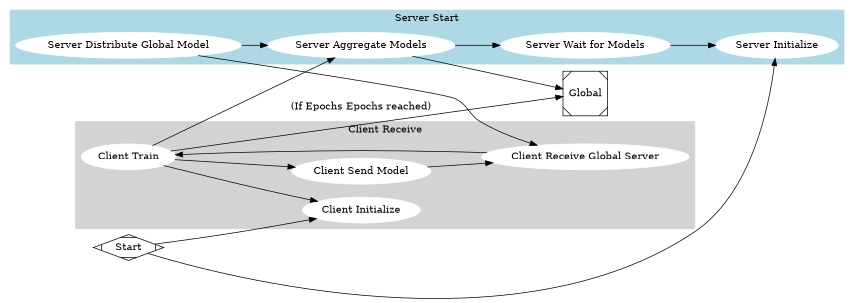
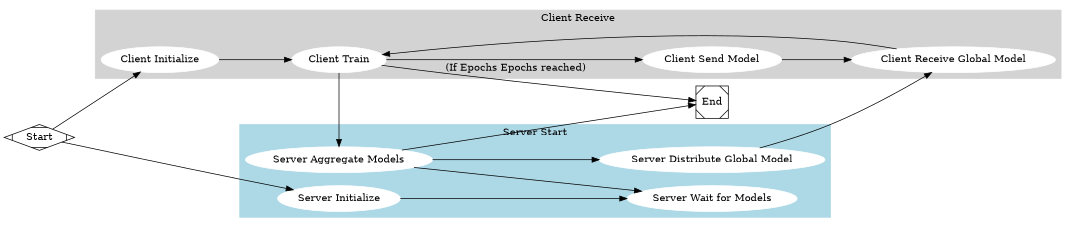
  digraph {
    rankdir=LR
    node [color=white style=filled]
    n1 [label="Client Initialize"]
    n2 [label="Client Train"]
    n3 [label="Client Send Model"]
-   n4 [label="Client Receive Global Server"]
+   n4 [label="Client Receive Global Model"]
    n5 [label="Server Initialize"]
    n6 [label="Server Wait for Models"]
    n7 [label="Server Aggregate Models"]
    n8 [label="Server Distribute Global Model"]
-   End [shape=Msquare label=Global color="" style=""]
+   End [shape=Msquare color="" style=""]
    Start [shape=Mdiamond color="" style=""]
    subgraph cluster_1 {
      color=lightgrey
      label="Client Receive"
      style=filled
      n1
      n2
      n3
      n4
    }
    subgraph cluster_2 {
      color=lightblue
      label="Server Start"
      style=filled
      n5
      n6
      n7
      n8
    }
-   n2 -> n1
+   n1 -> n2
    n2 -> n3
    n2 -> n7
    n2 -> End [label="(If Epochs Epochs reached)"]
    n3 -> n4
    n4 -> n2
-   n6 -> n5
+   n5 -> n6
    n7 -> n6
-   n8 -> n7
+   n7 -> n8
    n7 -> End
    n8 -> n4
    Start -> n1
    Start -> n5
  }
